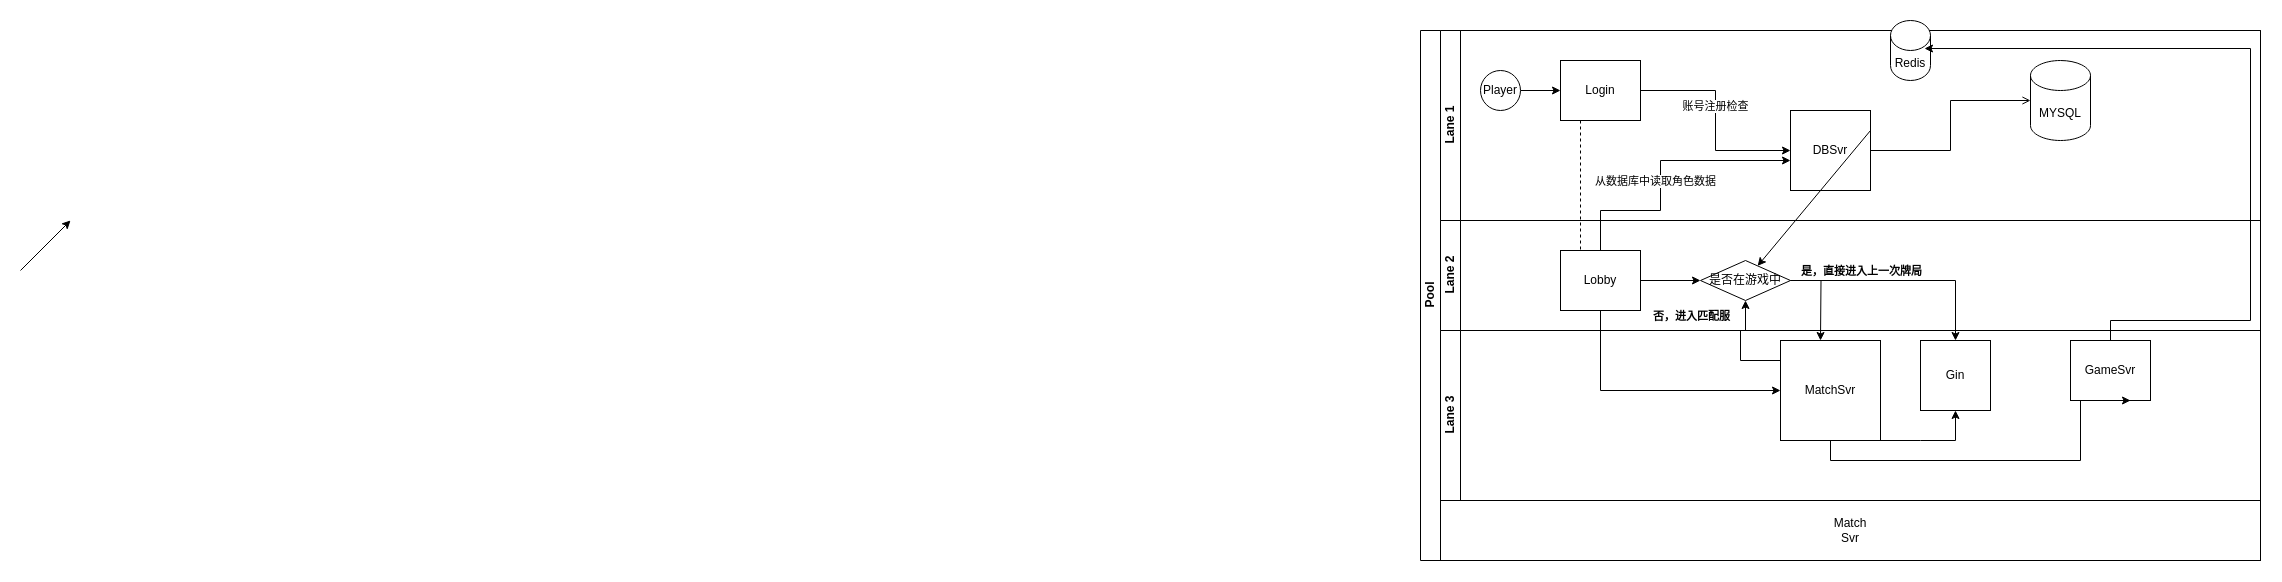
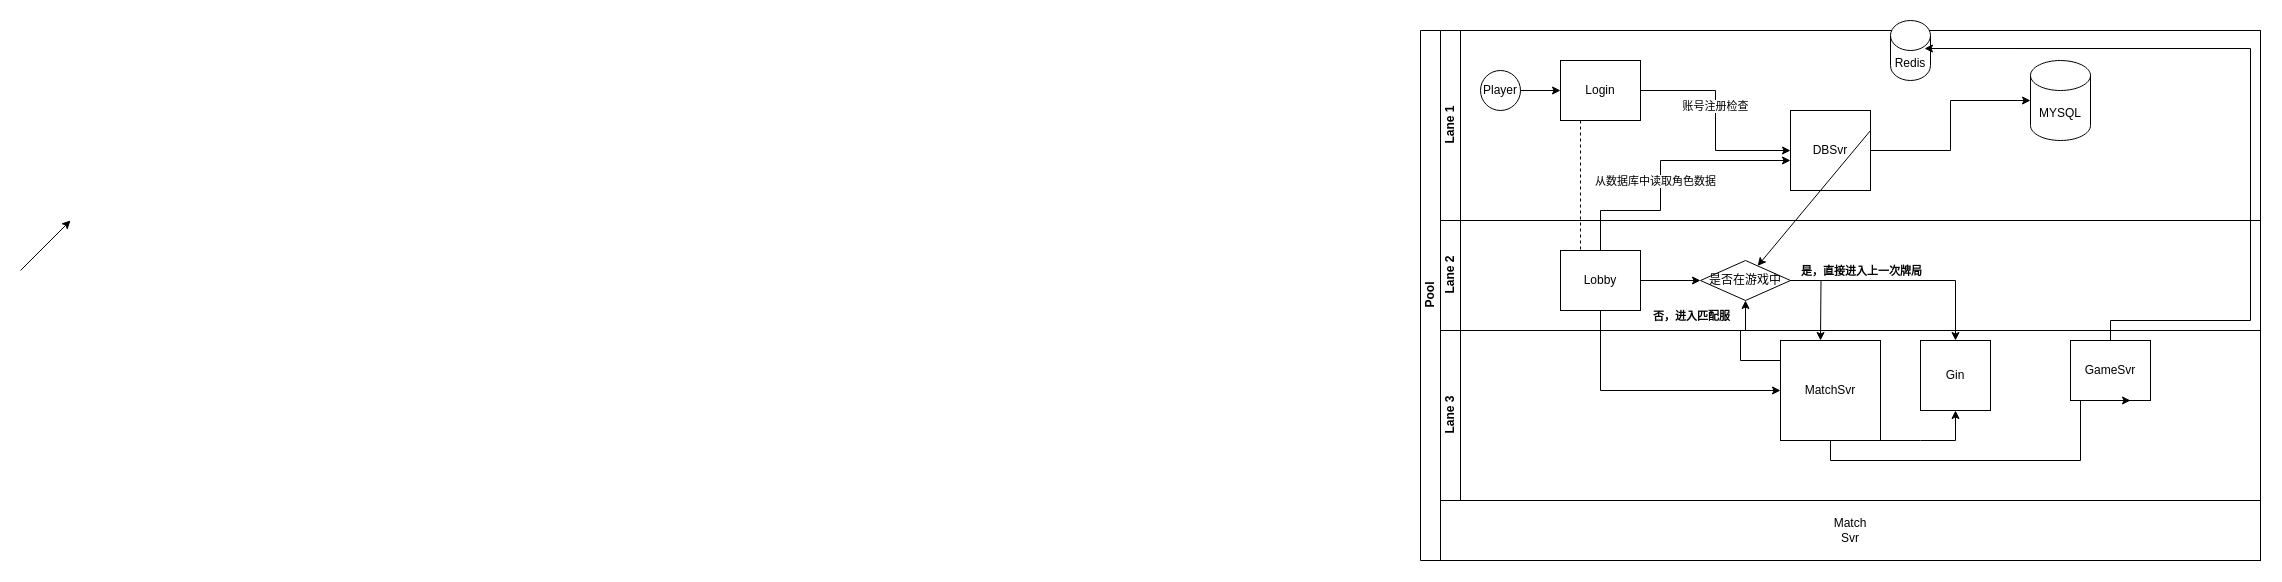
  <mxCell id="0" />
  <mxCell id="1" parent="0" />
  <mxCell id="2" value="Pool" style="swimlane;html=1;childLayout=stackLayout;resizeParent=1;resizeParentMax=0;horizontal=0;startSize=20;horizontalStack=0;" parent="1" vertex="1"><mxGeometry x="1420" y="30" width="840" height="530" as="geometry" /></mxCell>
  <mxCell id="3" value="" style="edgeStyle=orthogonalEdgeStyle;rounded=0;orthogonalLoop=1;jettySize=auto;html=1;dashed=1;endArrow=none;endFill=0;" parent="2" source="12" target="18" edge="1"><mxGeometry relative="1" as="geometry"><Array as="points"><mxPoint x="160" y="160" /><mxPoint x="160" y="160" /></Array></mxGeometry></mxCell>
  <mxCell id="4" style="edgeStyle=orthogonalEdgeStyle;rounded=0;orthogonalLoop=1;jettySize=auto;html=1;endArrow=classic;endFill=1;" parent="2" source="19" edge="1"><mxGeometry relative="1" as="geometry"><mxPoint x="400" y="310" as="targetPoint" /></mxGeometry></mxCell>
  <mxCell id="5" value="否，进入匹配服" style="edgeLabel;html=1;align=center;verticalAlign=middle;resizable=0;points=[];fontStyle=1" vertex="1" connectable="0" parent="4"><mxGeometry x="-0.247" y="-1" relative="1" as="geometry"><mxPoint x="-129" y="32" as="offset" /></mxGeometry></mxCell>
  <mxCell id="6" style="edgeStyle=orthogonalEdgeStyle;rounded=0;orthogonalLoop=1;jettySize=auto;html=1;endArrow=classic;endFill=1;entryX=0;entryY=0.5;entryDx=0;entryDy=0;" parent="2" source="18" target="23" edge="1"><mxGeometry relative="1" as="geometry"><Array as="points"><mxPoint x="180" y="360" /></Array><mxPoint x="400" y="350" as="targetPoint" /></mxGeometry></mxCell>
  <mxCell id="7" value="Lane 1" style="swimlane;html=1;startSize=20;horizontal=0;" parent="2" vertex="1"><mxGeometry x="20" width="820" height="190" as="geometry" /></mxCell>
  <mxCell id="8" value="" style="edgeStyle=orthogonalEdgeStyle;rounded=0;orthogonalLoop=1;jettySize=auto;html=1;" parent="7" source="9" target="12" edge="1"><mxGeometry relative="1" as="geometry" /></mxCell>
  <mxCell id="9" value="Player" style="ellipse;whiteSpace=wrap;html=1;" parent="7" vertex="1"><mxGeometry x="40" y="40" width="40" height="40" as="geometry" /></mxCell>
  <mxCell id="10" style="edgeStyle=orthogonalEdgeStyle;rounded=0;orthogonalLoop=1;jettySize=auto;html=1;" edge="1" parent="7" source="12" target="13"><mxGeometry relative="1" as="geometry" /></mxCell>
  <mxCell id="11" value="账号注册检查&lt;br&gt;" style="edgeLabel;html=1;align=center;verticalAlign=middle;resizable=0;points=[];" vertex="1" connectable="0" parent="10"><mxGeometry x="-0.143" y="-1" relative="1" as="geometry"><mxPoint as="offset" /></mxGeometry></mxCell>
  <mxCell id="12" value="Login" style="rounded=0;whiteSpace=wrap;html=1;fontFamily=Helvetica;fontSize=12;fontColor=#000000;align=center;" parent="7" vertex="1"><mxGeometry x="120" y="30" width="80" height="60" as="geometry" /></mxCell>
  <mxCell id="13" value="DBSvr&lt;br&gt;" style="whiteSpace=wrap;html=1;aspect=fixed;" vertex="1" parent="7"><mxGeometry x="350" y="80" width="80" height="80" as="geometry" /></mxCell>
  <mxCell id="14" value="Redis" style="shape=cylinder3;whiteSpace=wrap;html=1;boundedLbl=1;backgroundOutline=1;size=15;" vertex="1" parent="7"><mxGeometry x="450" y="-10" width="40" height="60" as="geometry" /></mxCell>
  <mxCell id="15" value="" style="endArrow=classic;html=1;rounded=0;exitX=1;exitY=0.25;exitDx=0;exitDy=0;" edge="1" parent="7" source="13" target="19"><mxGeometry width="50" height="50" relative="1" as="geometry"><mxPoint x="320" y="90" as="sourcePoint" /><mxPoint x="370" y="40" as="targetPoint" /></mxGeometry></mxCell>
  <mxCell id="16" value="Lane 2" style="swimlane;html=1;startSize=20;horizontal=0;" parent="2" vertex="1"><mxGeometry x="20" y="190" width="820" height="110" as="geometry" /></mxCell>
  <mxCell id="17" value="" style="edgeStyle=orthogonalEdgeStyle;rounded=0;orthogonalLoop=1;jettySize=auto;html=1;endArrow=classic;endFill=1;" parent="16" source="18" target="19" edge="1"><mxGeometry relative="1" as="geometry" /></mxCell>
  <mxCell id="18" value="Lobby" style="rounded=0;whiteSpace=wrap;html=1;fontFamily=Helvetica;fontSize=12;fontColor=#000000;align=center;" parent="16" vertex="1"><mxGeometry x="120" y="30" width="80" height="60" as="geometry" /></mxCell>
  <mxCell id="19" value="是否在游戏中" style="rhombus;whiteSpace=wrap;html=1;fontFamily=Helvetica;fontSize=12;fontColor=#000000;align=center;" parent="16" vertex="1"><mxGeometry x="260" y="40" width="90" height="40" as="geometry" /></mxCell>
  <mxCell id="20" value="Lane 3" style="swimlane;html=1;startSize=20;horizontal=0;" parent="2" vertex="1"><mxGeometry x="20" y="300" width="820" height="170" as="geometry"><mxRectangle x="20" y="240" width="430" height="20" as="alternateBounds" /></mxGeometry></mxCell>
  <mxCell id="21" value="Gin" style="whiteSpace=wrap;html=1;aspect=fixed;" vertex="1" parent="20"><mxGeometry x="480" y="10" width="70" height="70" as="geometry" /></mxCell>
  <mxCell id="22" value="" style="edgeStyle=orthogonalEdgeStyle;rounded=0;orthogonalLoop=1;jettySize=auto;html=1;" edge="1" parent="20" source="23" target="21"><mxGeometry relative="1" as="geometry"><Array as="points"><mxPoint x="480" y="110" /><mxPoint x="480" y="110" /></Array></mxGeometry></mxCell>
  <mxCell id="23" value="MatchSvr&lt;br&gt;" style="whiteSpace=wrap;html=1;aspect=fixed;" vertex="1" parent="20"><mxGeometry x="340" y="10" width="100" height="100" as="geometry" /></mxCell>
  <mxCell id="24" value="GameSvr&lt;br&gt;" style="rounded=0;whiteSpace=wrap;html=1;fontFamily=Helvetica;fontSize=12;fontColor=#000000;align=center;" parent="20" vertex="1"><mxGeometry x="630" y="10" width="80" height="60" as="geometry" /></mxCell>
  <mxCell id="25" style="edgeStyle=orthogonalEdgeStyle;rounded=0;orthogonalLoop=1;jettySize=auto;html=1;entryX=0.75;entryY=1;entryDx=0;entryDy=0;" edge="1" parent="20" source="23" target="24"><mxGeometry relative="1" as="geometry"><Array as="points"><mxPoint x="390" y="130" /><mxPoint x="640" y="130" /></Array></mxGeometry></mxCell>
  <mxCell id="26" style="edgeStyle=orthogonalEdgeStyle;rounded=0;orthogonalLoop=1;jettySize=auto;html=1;" edge="1" parent="2" source="18" target="13"><mxGeometry relative="1" as="geometry"><Array as="points"><mxPoint x="180" y="180" /><mxPoint x="240" y="180" /><mxPoint x="240" y="130" /></Array></mxGeometry></mxCell>
  <mxCell id="27" value="从数据库中读取角色数据&lt;br&gt;" style="edgeLabel;html=1;align=center;verticalAlign=middle;resizable=0;points=[];" vertex="1" connectable="0" parent="26"><mxGeometry x="0.556" y="-1" relative="1" as="geometry"><mxPoint x="-74" y="19" as="offset" /></mxGeometry></mxCell>
  <mxCell id="28" style="edgeStyle=orthogonalEdgeStyle;rounded=0;orthogonalLoop=1;jettySize=auto;html=1;" edge="1" parent="2" source="19" target="21"><mxGeometry relative="1" as="geometry"><mxPoint x="530" y="240" as="targetPoint" /></mxGeometry></mxCell>
  <mxCell id="29" value="是，直接进入上一次牌局&lt;br&gt;" style="edgeLabel;html=1;align=center;verticalAlign=middle;resizable=0;points=[];fontStyle=1" vertex="1" connectable="0" parent="28"><mxGeometry y="-1" relative="1" as="geometry"><mxPoint x="-43" y="-11" as="offset" /></mxGeometry></mxCell>
  <mxCell id="30" value="Match&lt;br&gt;Svr" style="rounded=0;whiteSpace=wrap;html=1;fontFamily=Helvetica;fontSize=12;fontColor=#000000;align=center;" parent="2" vertex="1"><mxGeometry x="20" y="470" width="820" height="60" as="geometry" /></mxCell>
  <mxCell id="31" value="" style="edgeStyle=orthogonalEdgeStyle;rounded=0;orthogonalLoop=1;jettySize=auto;html=1;endArrow=classic;endFill=1;entryX=0.85;entryY=0.467;entryDx=0;entryDy=0;entryPerimeter=0;" parent="2" source="24" target="14" edge="1"><mxGeometry relative="1" as="geometry"><mxPoint x="740" y="250" as="targetPoint" /><Array as="points"><mxPoint x="830" y="290" /><mxPoint x="830" y="18" /></Array></mxGeometry></mxCell>
  <mxCell id="32" style="edgeStyle=orthogonalEdgeStyle;rounded=0;orthogonalLoop=1;jettySize=auto;html=1;entryX=0.5;entryY=1;entryDx=0;entryDy=0;" edge="1" parent="2" source="23" target="19"><mxGeometry relative="1" as="geometry"><mxPoint x="400" y="250" as="targetPoint" /><Array as="points"><mxPoint x="320" y="330" /><mxPoint x="320" y="300" /><mxPoint x="325" y="300" /></Array></mxGeometry></mxCell>
  <mxCell id="33" value="MYSQL" style="shape=cylinder3;whiteSpace=wrap;html=1;boundedLbl=1;backgroundOutline=1;size=15;" vertex="1" parent="1"><mxGeometry x="2030" y="60" width="60" height="80" as="geometry" /></mxCell>
- <mxCell id="34" style="edgeStyle=orthogonalEdgeStyle;rounded=0;orthogonalLoop=1;jettySize=auto;html=1;endArrow=open;" edge="1" parent="1" source="13" target="33"><mxGeometry relative="1" as="geometry"><mxPoint x="1930" y="100" as="targetPoint" /></mxGeometry></mxCell>
+ <mxCell id="34" style="edgeStyle=orthogonalEdgeStyle;rounded=0;orthogonalLoop=1;jettySize=auto;html=1;" edge="1" parent="1" source="13" target="33"><mxGeometry relative="1" as="geometry"><mxPoint x="1930" y="100" as="targetPoint" /></mxGeometry></mxCell>
  <mxCell id="35" value="" style="endArrow=classic;html=1;rounded=0;" edge="1" parent="1"><mxGeometry width="50" height="50" relative="1" as="geometry"><mxPoint x="20" y="270" as="sourcePoint" /><mxPoint x="70" y="220" as="targetPoint" /></mxGeometry></mxCell>
